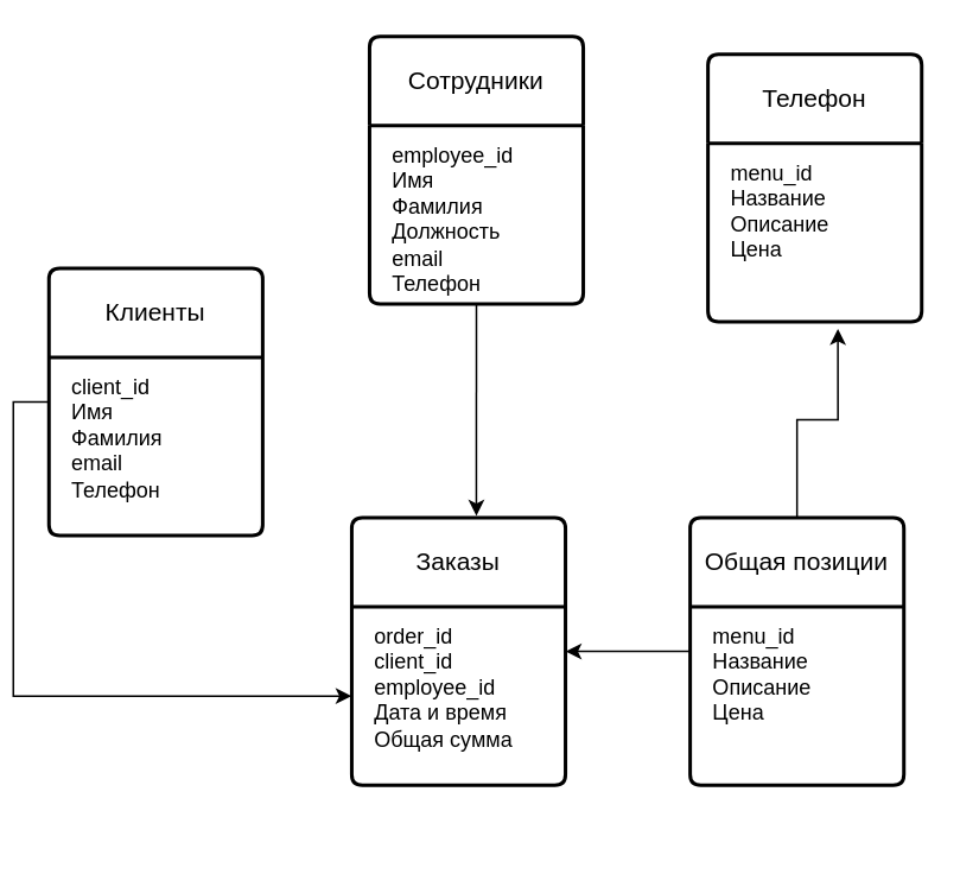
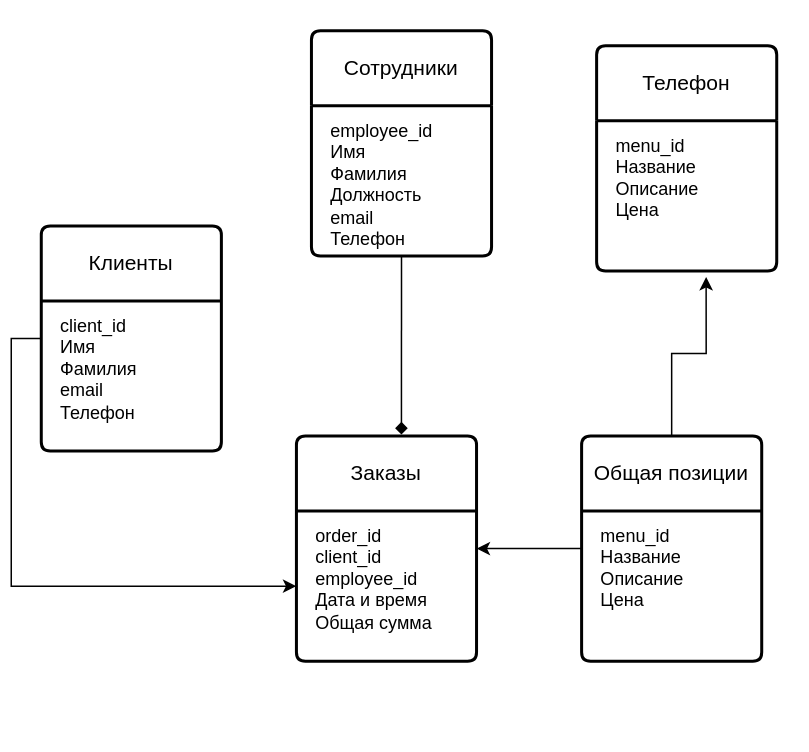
  <mxCell id="0" />
  <mxCell id="1" parent="0" />
  <mxCell id="2" style="edgeStyle=orthogonalEdgeStyle;rounded=0;orthogonalLoop=1;jettySize=auto;html=1;exitX=0;exitY=0.5;exitDx=0;exitDy=0;entryX=0;entryY=0.5;entryDx=0;entryDy=0;" parent="1" source="3" target="8" edge="1"><mxGeometry relative="1" as="geometry" /></mxCell>
  <mxCell id="3" value="Клиенты" style="swimlane;childLayout=stackLayout;horizontal=1;startSize=50;horizontalStack=0;rounded=1;fontSize=14;fontStyle=0;strokeWidth=2;resizeParent=0;resizeLast=1;shadow=0;dashed=0;align=center;arcSize=4;whiteSpace=wrap;html=1;" parent="1" vertex="1"><mxGeometry x="20" y="150" width="120" height="150" as="geometry" /></mxCell>
  <mxCell id="4" value="&lt;table&gt;&lt;tbody&gt;&lt;tr&gt;&lt;td&gt;&lt;br&gt;&lt;/td&gt;&lt;td&gt;client_id&lt;br&gt;Имя&lt;br&gt;Фамилия&lt;br&gt;email&lt;br&gt;Телефон&lt;/td&gt;&lt;/tr&gt;&lt;tr&gt;&lt;td&gt;&lt;br&gt;&lt;/td&gt;&lt;td&gt;&lt;br&gt;&lt;/td&gt;&lt;/tr&gt;&lt;tr&gt;&lt;td&gt;&lt;br&gt;&lt;/td&gt;&lt;td&gt;&lt;br&gt;&lt;/td&gt;&lt;/tr&gt;&lt;tr&gt;&lt;td&gt;&lt;br&gt;&lt;/td&gt;&lt;td&gt;&lt;br&gt;&lt;/td&gt;&lt;/tr&gt;&lt;tr&gt;&lt;td&gt;&lt;br&gt;&lt;/td&gt;&lt;td&gt;&lt;br&gt;&lt;/td&gt;&lt;/tr&gt;&lt;/tbody&gt;&lt;/table&gt;" style="align=left;strokeColor=none;fillColor=none;spacingLeft=4;fontSize=12;verticalAlign=top;resizable=0;rotatable=0;part=1;html=1;" parent="3" vertex="1"><mxGeometry y="50" width="120" height="100" as="geometry" /></mxCell>
  <mxCell id="5" value="Сотрудники" style="swimlane;childLayout=stackLayout;horizontal=1;startSize=50;horizontalStack=0;rounded=1;fontSize=14;fontStyle=0;strokeWidth=2;resizeParent=0;resizeLast=1;shadow=0;dashed=0;align=center;arcSize=4;whiteSpace=wrap;html=1;" parent="1" vertex="1"><mxGeometry x="200" y="20" width="120" height="150" as="geometry" /></mxCell>
  <mxCell id="6" value="&lt;table&gt;&lt;tbody&gt;&lt;tr&gt;&lt;td&gt;&lt;br&gt;&lt;/td&gt;&lt;td&gt;employee_id&lt;br&gt;Имя&lt;br&gt;Фамилия&lt;br&gt;Должность&lt;br&gt;email&lt;br&gt;Телефон&lt;/td&gt;&lt;/tr&gt;&lt;tr&gt;&lt;td&gt;&lt;br&gt;&lt;/td&gt;&lt;td&gt;&lt;br&gt;&lt;/td&gt;&lt;/tr&gt;&lt;tr&gt;&lt;td&gt;&lt;br&gt;&lt;/td&gt;&lt;td&gt;&lt;br&gt;&lt;/td&gt;&lt;/tr&gt;&lt;tr&gt;&lt;td&gt;&lt;br&gt;&lt;/td&gt;&lt;td&gt;&lt;br&gt;&lt;/td&gt;&lt;/tr&gt;&lt;tr&gt;&lt;td&gt;&lt;br&gt;&lt;/td&gt;&lt;td&gt;&lt;br&gt;&lt;/td&gt;&lt;/tr&gt;&lt;/tbody&gt;&lt;/table&gt;" style="align=left;strokeColor=none;fillColor=none;spacingLeft=4;fontSize=12;verticalAlign=top;resizable=0;rotatable=0;part=1;html=1;" parent="5" vertex="1"><mxGeometry y="50" width="120" height="100" as="geometry" /></mxCell>
  <mxCell id="7" value="Заказы" style="swimlane;childLayout=stackLayout;horizontal=1;startSize=50;horizontalStack=0;rounded=1;fontSize=14;fontStyle=0;strokeWidth=2;resizeParent=0;resizeLast=1;shadow=0;dashed=0;align=center;arcSize=4;whiteSpace=wrap;html=1;" parent="1" vertex="1"><mxGeometry x="190" y="290" width="120" height="150" as="geometry" /></mxCell>
  <mxCell id="8" value="&lt;table&gt;&lt;tbody&gt;&lt;tr&gt;&lt;td&gt;&lt;br&gt;&lt;/td&gt;&lt;td&gt;order_id&lt;br&gt;client_id&lt;br&gt;employee_id&lt;br&gt;Дата и время&lt;br&gt;Общая сумма&lt;/td&gt;&lt;/tr&gt;&lt;tr&gt;&lt;td&gt;&lt;br&gt;&lt;/td&gt;&lt;td&gt;&lt;br&gt;&lt;/td&gt;&lt;/tr&gt;&lt;tr&gt;&lt;td&gt;&lt;br&gt;&lt;/td&gt;&lt;td&gt;&lt;br&gt;&lt;/td&gt;&lt;/tr&gt;&lt;tr&gt;&lt;td&gt;&lt;br&gt;&lt;/td&gt;&lt;td&gt;&lt;br&gt;&lt;/td&gt;&lt;/tr&gt;&lt;tr&gt;&lt;td&gt;&lt;br&gt;&lt;/td&gt;&lt;td&gt;&lt;br&gt;&lt;/td&gt;&lt;/tr&gt;&lt;/tbody&gt;&lt;/table&gt;" style="align=left;strokeColor=none;fillColor=none;spacingLeft=4;fontSize=12;verticalAlign=top;resizable=0;rotatable=0;part=1;html=1;" parent="7" vertex="1"><mxGeometry y="50" width="120" height="100" as="geometry" /></mxCell>
  <mxCell id="9" value="Телефон" style="swimlane;childLayout=stackLayout;horizontal=1;startSize=50;horizontalStack=0;rounded=1;fontSize=14;fontStyle=0;strokeWidth=2;resizeParent=0;resizeLast=1;shadow=0;dashed=0;align=center;arcSize=4;whiteSpace=wrap;html=1;" parent="1" vertex="1"><mxGeometry x="390" y="30" width="120" height="150" as="geometry" /></mxCell>
  <mxCell id="10" value="&lt;table&gt;&lt;tbody&gt;&lt;tr&gt;&lt;td&gt;&lt;br&gt;&lt;/td&gt;&lt;td&gt;menu_id&lt;br&gt;Название&lt;br&gt;Описание&lt;br&gt;Цена&lt;br&gt;&lt;br&gt;&lt;/td&gt;&lt;/tr&gt;&lt;tr&gt;&lt;td&gt;&lt;br&gt;&lt;/td&gt;&lt;td&gt;&lt;br&gt;&lt;/td&gt;&lt;/tr&gt;&lt;tr&gt;&lt;td&gt;&lt;br&gt;&lt;/td&gt;&lt;td&gt;&lt;br&gt;&lt;/td&gt;&lt;/tr&gt;&lt;tr&gt;&lt;td&gt;&lt;br&gt;&lt;/td&gt;&lt;td&gt;&lt;br&gt;&lt;/td&gt;&lt;/tr&gt;&lt;tr&gt;&lt;td&gt;&lt;br&gt;&lt;/td&gt;&lt;td&gt;&lt;br&gt;&lt;/td&gt;&lt;/tr&gt;&lt;/tbody&gt;&lt;/table&gt;" style="align=left;strokeColor=none;fillColor=none;spacingLeft=4;fontSize=12;verticalAlign=top;resizable=0;rotatable=0;part=1;html=1;" parent="9" vertex="1"><mxGeometry y="50" width="120" height="100" as="geometry" /></mxCell>
  <mxCell id="11" value="Общая позиции" style="swimlane;childLayout=stackLayout;horizontal=1;startSize=50;horizontalStack=0;rounded=1;fontSize=14;fontStyle=0;strokeWidth=2;resizeParent=0;resizeLast=1;shadow=0;dashed=0;align=center;arcSize=4;whiteSpace=wrap;html=1;" parent="1" vertex="1"><mxGeometry x="380" y="290" width="120" height="150" as="geometry" /></mxCell>
  <mxCell id="12" value="&lt;table&gt;&lt;tbody&gt;&lt;tr&gt;&lt;td&gt;&lt;br&gt;&lt;/td&gt;&lt;td&gt;menu_id&lt;br&gt;Название&lt;br&gt;Описание&lt;br&gt;Цена&lt;br&gt;&lt;br&gt;&lt;/td&gt;&lt;/tr&gt;&lt;tr&gt;&lt;td&gt;&lt;br&gt;&lt;/td&gt;&lt;td&gt;&lt;br&gt;&lt;/td&gt;&lt;/tr&gt;&lt;tr&gt;&lt;td&gt;&lt;br&gt;&lt;/td&gt;&lt;td&gt;&lt;br&gt;&lt;/td&gt;&lt;/tr&gt;&lt;tr&gt;&lt;td&gt;&lt;br&gt;&lt;/td&gt;&lt;td&gt;&lt;br&gt;&lt;/td&gt;&lt;/tr&gt;&lt;tr&gt;&lt;td&gt;&lt;br&gt;&lt;/td&gt;&lt;td&gt;&lt;br&gt;&lt;/td&gt;&lt;/tr&gt;&lt;/tbody&gt;&lt;/table&gt;" style="align=left;strokeColor=none;fillColor=none;spacingLeft=4;fontSize=12;verticalAlign=top;resizable=0;rotatable=0;part=1;html=1;" parent="11" vertex="1"><mxGeometry y="50" width="120" height="100" as="geometry" /></mxCell>
- <mxCell id="13" style="edgeStyle=orthogonalEdgeStyle;rounded=0;orthogonalLoop=1;jettySize=auto;html=1;exitX=0.5;exitY=1;exitDx=0;exitDy=0;entryX=0.583;entryY=-0.007;entryDx=0;entryDy=0;entryPerimeter=0;" parent="1" source="6" target="7" edge="1"><mxGeometry relative="1" as="geometry" /></mxCell>
+ <mxCell id="13" style="edgeStyle=orthogonalEdgeStyle;rounded=0;orthogonalLoop=1;jettySize=auto;html=1;exitX=0.5;exitY=1;exitDx=0;exitDy=0;entryX=0.583;entryY=-0.007;entryDx=0;entryDy=0;entryPerimeter=0;endArrow=diamond;" parent="1" source="6" target="7" edge="1"><mxGeometry relative="1" as="geometry" /></mxCell>
  <mxCell id="14" style="edgeStyle=orthogonalEdgeStyle;rounded=0;orthogonalLoop=1;jettySize=auto;html=1;exitX=0.5;exitY=0;exitDx=0;exitDy=0;entryX=0.608;entryY=1.04;entryDx=0;entryDy=0;entryPerimeter=0;" parent="1" source="11" target="10" edge="1"><mxGeometry relative="1" as="geometry" /></mxCell>
  <mxCell id="15" style="edgeStyle=orthogonalEdgeStyle;rounded=0;orthogonalLoop=1;jettySize=auto;html=1;exitX=0;exitY=0.25;exitDx=0;exitDy=0;entryX=1;entryY=0.25;entryDx=0;entryDy=0;" parent="1" source="12" target="8" edge="1"><mxGeometry relative="1" as="geometry" /></mxCell>
